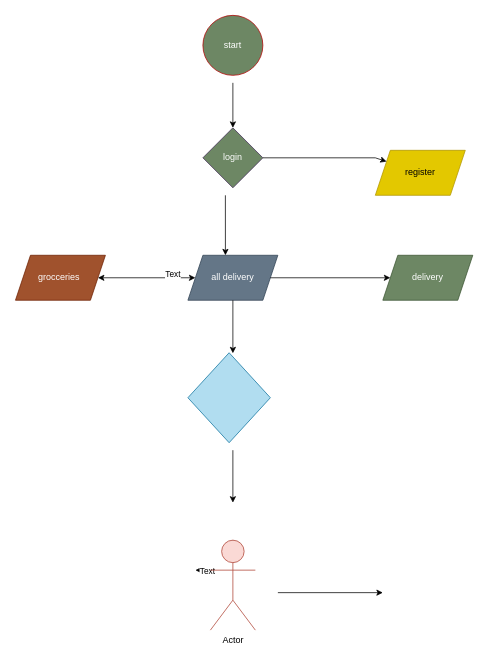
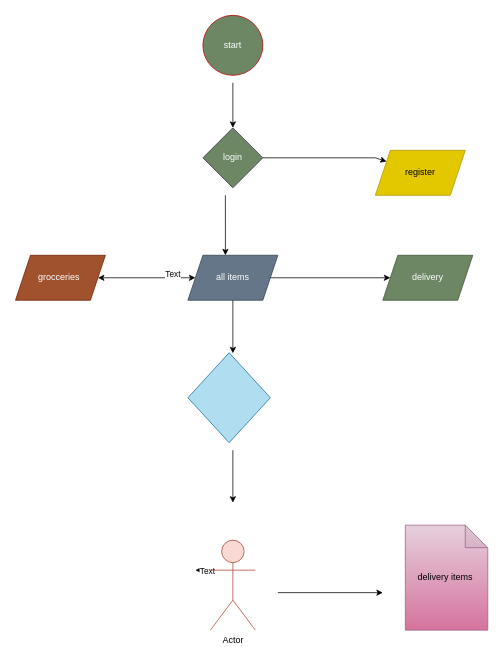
  <mxCell id="0" />
  <mxCell id="1" parent="0" />
  <mxCell id="2" value="start" style="ellipse;whiteSpace=wrap;html=1;aspect=fixed;fillColor=#6d8764;fontColor=#ffffff;strokeColor=#B20000;" vertex="1" parent="1"><mxGeometry x="270" width="80" height="80" as="geometry" y="20" /></mxCell>
  <mxCell id="3" value="login" style="rhombus;whiteSpace=wrap;html=1;fillColor=#6d8764;fontColor=#ffffff;strokeColor=#432D57;" vertex="1" parent="1"><mxGeometry x="270" y="170" width="80" height="80" as="geometry" /></mxCell>
  <mxCell id="4" value="" style="endArrow=classic;html=1;rounded=0;entryX=0.5;entryY=0;entryDx=0;entryDy=0;" edge="1" parent="1" target="3"><mxGeometry width="50" height="50" relative="1" as="geometry"><mxPoint x="310" y="110" as="sourcePoint" /><mxPoint x="320" y="100" as="targetPoint" /></mxGeometry></mxCell>
- <mxCell id="5" value="&amp;nbsp;all delivery&amp;nbsp;" style="shape=parallelogram;perimeter=parallelogramPerimeter;whiteSpace=wrap;html=1;fixedSize=1;fillColor=#647687;fontColor=#ffffff;strokeColor=#314354;" vertex="1" parent="1"><mxGeometry x="250" y="340" width="120" height="60" as="geometry" /></mxCell>
+ <mxCell id="5" value="&amp;nbsp;all items&amp;nbsp;" style="shape=parallelogram;perimeter=parallelogramPerimeter;whiteSpace=wrap;html=1;fixedSize=1;fillColor=#647687;fontColor=#ffffff;strokeColor=#314354;" vertex="1" parent="1"><mxGeometry x="250" y="340" width="120" height="60" as="geometry" /></mxCell>
  <mxCell id="6" value="register" style="shape=parallelogram;perimeter=parallelogramPerimeter;whiteSpace=wrap;html=1;fixedSize=1;fillColor=#e3c800;fontColor=#000000;strokeColor=#B09500;" vertex="1" parent="1"><mxGeometry x="500" y="200" width="120" height="60" as="geometry" /></mxCell>
  <mxCell id="7" value="" style="endArrow=classic;html=1;rounded=0;entryX=0.417;entryY=0;entryDx=0;entryDy=0;entryPerimeter=0;" edge="1" parent="1" target="5"><mxGeometry width="50" height="50" relative="1" as="geometry"><mxPoint x="300" y="260" as="sourcePoint" /><mxPoint x="350" y="330" as="targetPoint" /><Array as="points" /></mxGeometry></mxCell>
  <mxCell id="8" value="" style="endArrow=classic;html=1;rounded=0;" edge="1" parent="1" target="6"><mxGeometry width="50" height="50" relative="1" as="geometry"><mxPoint x="350" y="210" as="sourcePoint" /><mxPoint x="400" y="160" as="targetPoint" /><Array as="points"><mxPoint x="500" y="210" /></Array></mxGeometry></mxCell>
  <mxCell id="9" value="delivery" style="shape=parallelogram;perimeter=parallelogramPerimeter;whiteSpace=wrap;html=1;fixedSize=1;fillColor=#6d8764;fontColor=#ffffff;strokeColor=#3A5431;" vertex="1" parent="1"><mxGeometry x="510" y="340" width="120" height="60" as="geometry" /></mxCell>
  <mxCell id="10" value="" style="endArrow=classic;html=1;rounded=0;" edge="1" parent="1" target="9"><mxGeometry width="50" height="50" relative="1" as="geometry"><mxPoint x="360" y="370" as="sourcePoint" /><mxPoint x="410" y="320" as="targetPoint" /></mxGeometry></mxCell>
  <mxCell id="11" value="grocceries&amp;nbsp;" style="shape=parallelogram;perimeter=parallelogramPerimeter;whiteSpace=wrap;html=1;fixedSize=1;fillColor=#a0522d;fontColor=#ffffff;strokeColor=#6D1F00;" vertex="1" parent="1"><mxGeometry x="20" y="340" width="120" height="60" as="geometry" /></mxCell>
  <mxCell id="12" value="" style="endArrow=classic;startArrow=classic;html=1;rounded=0;" edge="1" parent="1" target="5"><mxGeometry width="50" height="50" relative="1" as="geometry"><mxPoint x="130" y="370" as="sourcePoint" /><mxPoint x="180" y="320" as="targetPoint" /></mxGeometry></mxCell>
  <mxCell id="13" value="Text" style="edgeLabel;html=1;align=center;verticalAlign=middle;resizable=0;points=[];" vertex="1" connectable="0" parent="12"><mxGeometry x="0.523" y="5" relative="1" as="geometry"><mxPoint as="offset" /></mxGeometry></mxCell>
  <mxCell id="14" value="" style="rhombus;whiteSpace=wrap;html=1;fillColor=#b1ddf0;strokeColor=#10739e;" vertex="1" parent="1"><mxGeometry x="250" y="470" width="110" height="120" as="geometry" /></mxCell>
  <mxCell id="15" value="" style="endArrow=classic;html=1;rounded=0;" edge="1" parent="1" source="5"><mxGeometry width="50" height="50" relative="1" as="geometry"><mxPoint x="310" y="450" as="sourcePoint" /><mxPoint x="310" y="470.711" as="targetPoint" /></mxGeometry></mxCell>
  <mxCell id="16" value="" style="endArrow=classic;html=1;rounded=0;" edge="1" parent="1"><mxGeometry width="50" height="50" relative="1" as="geometry"><mxPoint x="310" y="600" as="sourcePoint" /><mxPoint x="310" y="670" as="targetPoint" /></mxGeometry></mxCell>
  <mxCell id="17" style="edgeStyle=orthogonalEdgeStyle;rounded=0;orthogonalLoop=1;jettySize=auto;html=1;exitX=0.5;exitY=0;exitDx=0;exitDy=0;exitPerimeter=0;" edge="1" parent="1" source="20"><mxGeometry relative="1" as="geometry"><mxPoint x="315" y="720" as="targetPoint" /><Array as="points"><mxPoint x="315" y="740" /><mxPoint x="316" y="740" /></Array></mxGeometry></mxCell>
  <mxCell id="18" style="edgeStyle=orthogonalEdgeStyle;rounded=0;orthogonalLoop=1;jettySize=auto;html=1;exitX=0;exitY=0.333;exitDx=0;exitDy=0;exitPerimeter=0;" edge="1" parent="1" source="20"><mxGeometry relative="1" as="geometry"><mxPoint x="260" y="760" as="targetPoint" /></mxGeometry></mxCell>
  <mxCell id="19" value="Text" style="edgeLabel;html=1;align=center;verticalAlign=middle;resizable=0;points=[];" vertex="1" connectable="0" parent="18"><mxGeometry x="-0.523" y="2" relative="1" as="geometry"><mxPoint as="offset" /></mxGeometry></mxCell>
  <mxCell id="20" value="Actor" style="shape=umlActor;verticalLabelPosition=bottom;verticalAlign=top;html=1;outlineConnect=0;fillColor=#fad9d5;strokeColor=#ae4132;" vertex="1" parent="1"><mxGeometry x="280" y="720" width="60" height="120" as="geometry" /></mxCell>
  <mxCell id="21" value="" style="endArrow=classic;html=1;rounded=0;" edge="1" parent="1"><mxGeometry width="50" height="50" relative="1" as="geometry"><mxPoint x="370" y="790" as="sourcePoint" /><mxPoint x="510" y="790" as="targetPoint" /></mxGeometry></mxCell>
+ <mxCell id="22" value="delivery items&amp;nbsp;" style="shape=note;whiteSpace=wrap;html=1;backgroundOutline=1;darkOpacity=0.05;fillColor=#e6d0de;gradientColor=#d5739d;strokeColor=#996185;" vertex="1" parent="1"><mxGeometry x="540" y="700" width="110" height="140" as="geometry" /></mxCell>
